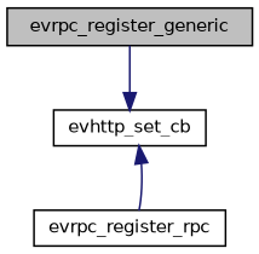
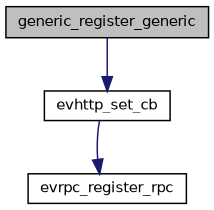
  digraph {
    rankdir=TB
    node [color=black fillcolor=white fontname=Helvetica fontsize=10 shape=record style=filled]
    edge [color=midnightblue fontname=Helvetica fontsize=10 labelfontname=Helvetica labelfontsize=10 style=solid]
-   n1 [fillcolor=grey75 fontcolor=black height=0.2 label=evrpc_register_generic width=0.4]
+   n1 [fillcolor=grey75 fontcolor=black height=0.2 label=generic_register_generic width=0.4]
    n2 [height=0.2 label=evhttp_set_cb width=0.4]
    n3 [height=0.2 label=evrpc_register_rpc width=0.4]
    n1 -> n2
-   n3 -> n2
+   n2 -> n3
  }
